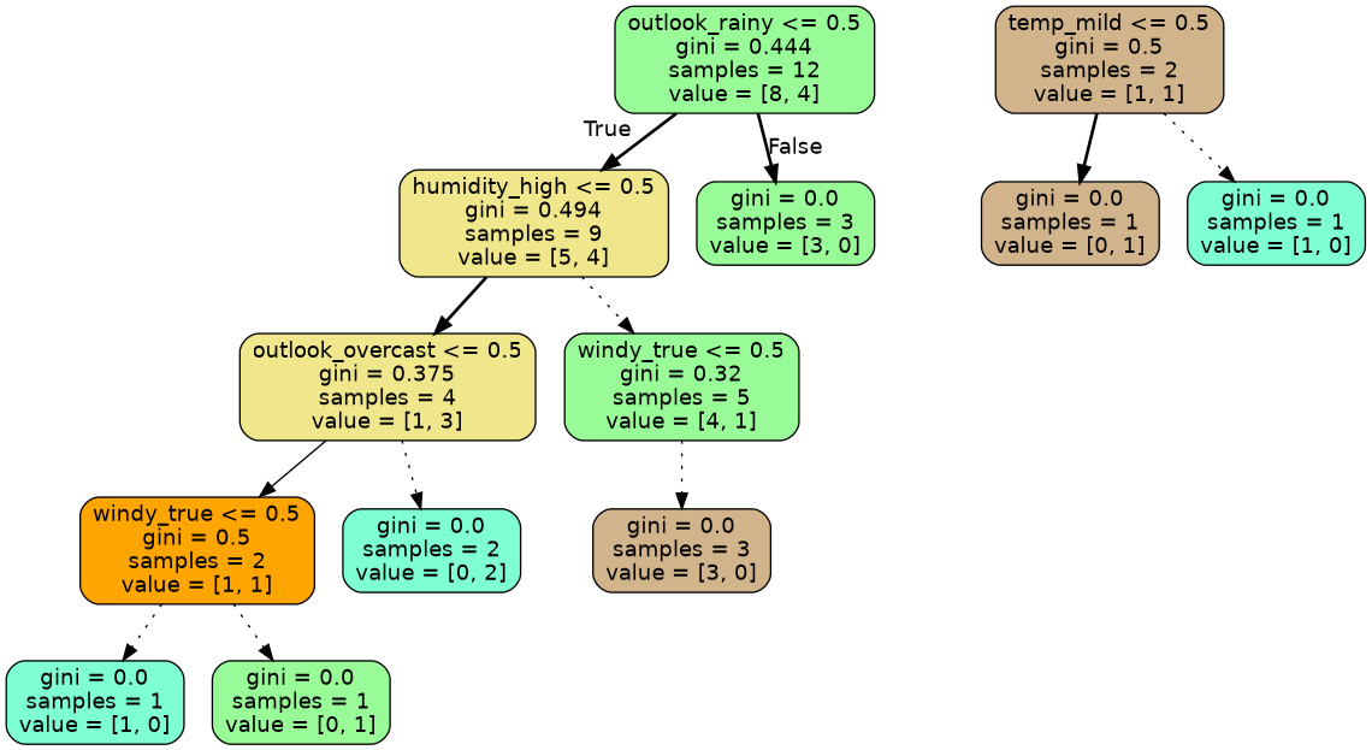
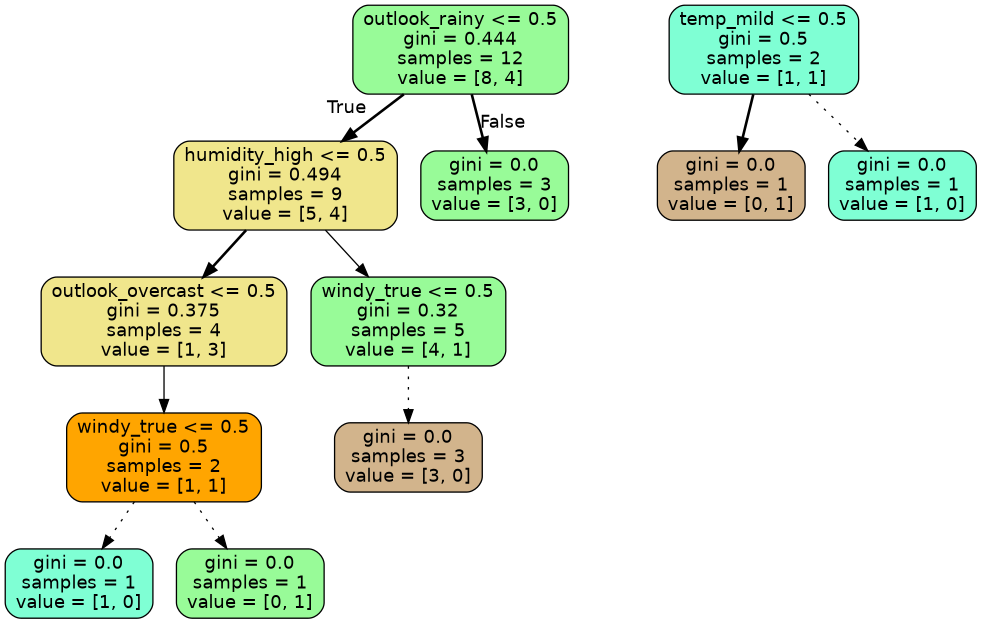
  digraph {
    node [color=black fillcolor=palegreen fontname=helvetica shape=box style="filled, rounded"]
    edge [fontname=helvetica style=dotted]
    n1 [label="outlook_rainy <= 0.5\ngini = 0.444\nsamples = 12\nvalue = [8, 4]"]
    n2 [fillcolor=khaki label="humidity_high <= 0.5\ngini = 0.494\nsamples = 9\nvalue = [5, 4]"]
    n3 [label="gini = 0.0\nsamples = 3\nvalue = [3, 0]"]
    n4 [fillcolor=khaki label="outlook_overcast <= 0.5\ngini = 0.375\nsamples = 4\nvalue = [1, 3]"]
    n5 [label="windy_true <= 0.5\ngini = 0.32\nsamples = 5\nvalue = [4, 1]"]
    n6 [fillcolor=orange label="windy_true <= 0.5\ngini = 0.5\nsamples = 2\nvalue = [1, 1]"]
-   n7 [fillcolor=aquamarine label="gini = 0.0\nsamples = 2\nvalue = [0, 2]"]
    n8 [fillcolor=tan label="gini = 0.0\nsamples = 3\nvalue = [3, 0]"]
    n9 [fillcolor=aquamarine label="gini = 0.0\nsamples = 1\nvalue = [1, 0]"]
    n10 [label="gini = 0.0\nsamples = 1\nvalue = [0, 1]"]
-   n11 [fillcolor=tan label="temp_mild <= 0.5\ngini = 0.5\nsamples = 2\nvalue = [1, 1]"]
+   n11 [fillcolor=aquamarine label="temp_mild <= 0.5\ngini = 0.5\nsamples = 2\nvalue = [1, 1]"]
    n12 [fillcolor=tan label="gini = 0.0\nsamples = 1\nvalue = [0, 1]"]
    n13 [fillcolor=aquamarine label="gini = 0.0\nsamples = 1\nvalue = [1, 0]"]
    n1 -> n2 [headlabel=True labelangle=45 labeldistance=2.5 style=bold]
    n1 -> n3 [headlabel=False labelangle=-45 labeldistance=2.5 style=bold]
    n2 -> n4 [style=bold]
-   n2 -> n5
+   n2 -> n5 [style=solid]
    n4 -> n6 [style=solid]
-   n4 -> n7
    n5 -> n8
    n6 -> n9
    n6 -> n10
    n11 -> n12 [style=bold]
    n11 -> n13
  }
